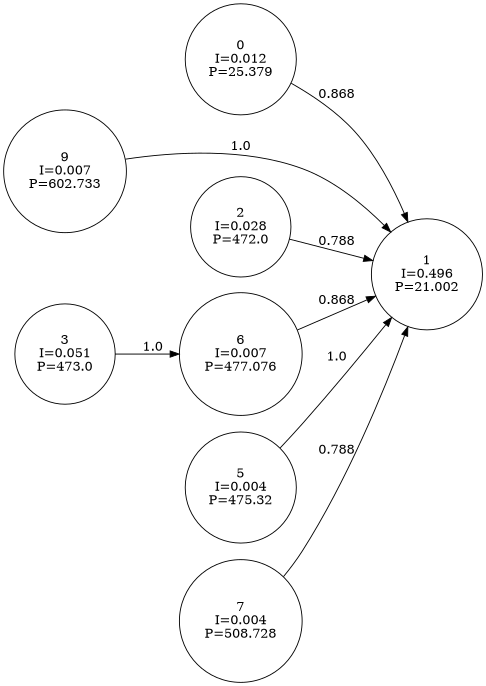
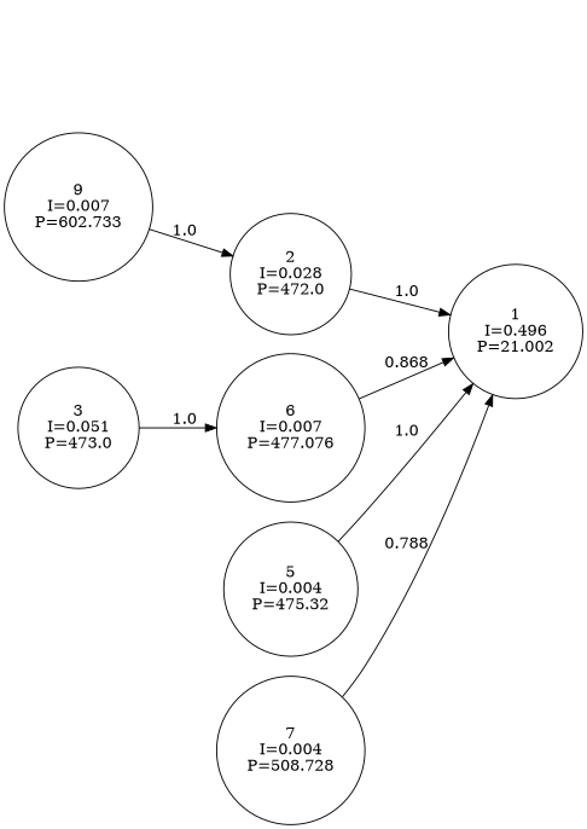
  digraph {
    rankdir=LR
    node [shape=circle]
-   n1 [label="0\nI=0.012\nP=25.379"]
    n2 [label="1\nI=0.496\nP=21.002"]
    n3 [label="2\nI=0.028\nP=472.0"]
    n4 [label="3\nI=0.051\nP=473.0"]
    n5 [label="6\nI=0.007\nP=477.076"]
    n6 [label="5\nI=0.004\nP=475.32"]
    n7 [label="7\nI=0.004\nP=508.728"]
    n8 [label="9\nI=0.007\nP=602.733"]
-   n1 -> n2 [label=0.868]
-   n3 -> n2 [label=0.788]
+   n3 -> n2 [label=1.0]
    n4 -> n5 [label=1.0]
    n5 -> n2 [label=0.868]
    n6 -> n2 [label=1.0]
    n7 -> n2 [label=0.788]
-   n8 -> n2 [label=1.0]
+   n8 -> n3 [label=1.0]
  }
